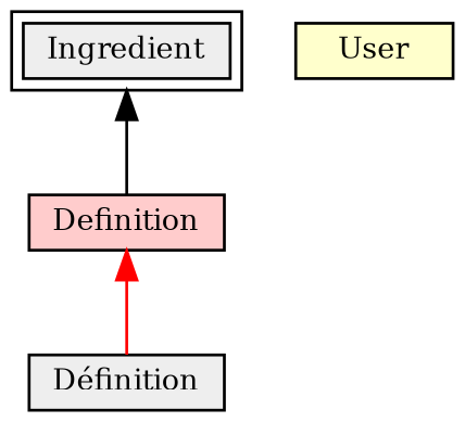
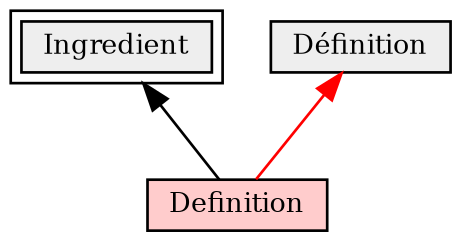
  digraph {
    rankdir=TB
    node [color="#00000" fillcolor="#EEEEEE" font="Helvetica-Bold" fontsize=10 peripheries=1 shape=box style=filled]
    edge [dir=back]
    n1 [fillcolor="#FFCCCC" height=0 label=Definition]
    n2 [height=0 label=Ingredient peripheries=2]
    "Définition" [height=0]
-   n4 [fillcolor="#FFFFCC" height=0 label=User]
    n2 -> n1
-   n1 -> "Définition" [color="#FF0000"]
+   "Définition" -> n1 [color="#FF0000"]
  }
